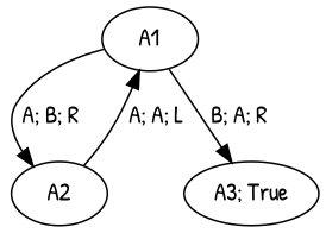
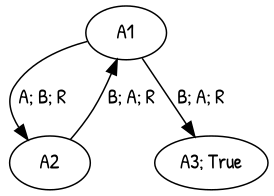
  digraph {
    fontname="Patrick Hand"
    node [fontname="Patrick Hand"]
    edge [fontname="Patrick Hand"]
    A1
    A2
    "A3; True"
    A1 -> A2 [label=" A; B; R      "]
    A1 -> "A3; True" [label=" B; A; R"]
-   A2 -> A1 [label=" A; A; L"]
+   A2 -> A1 [label=" B; A; R"]
  }
